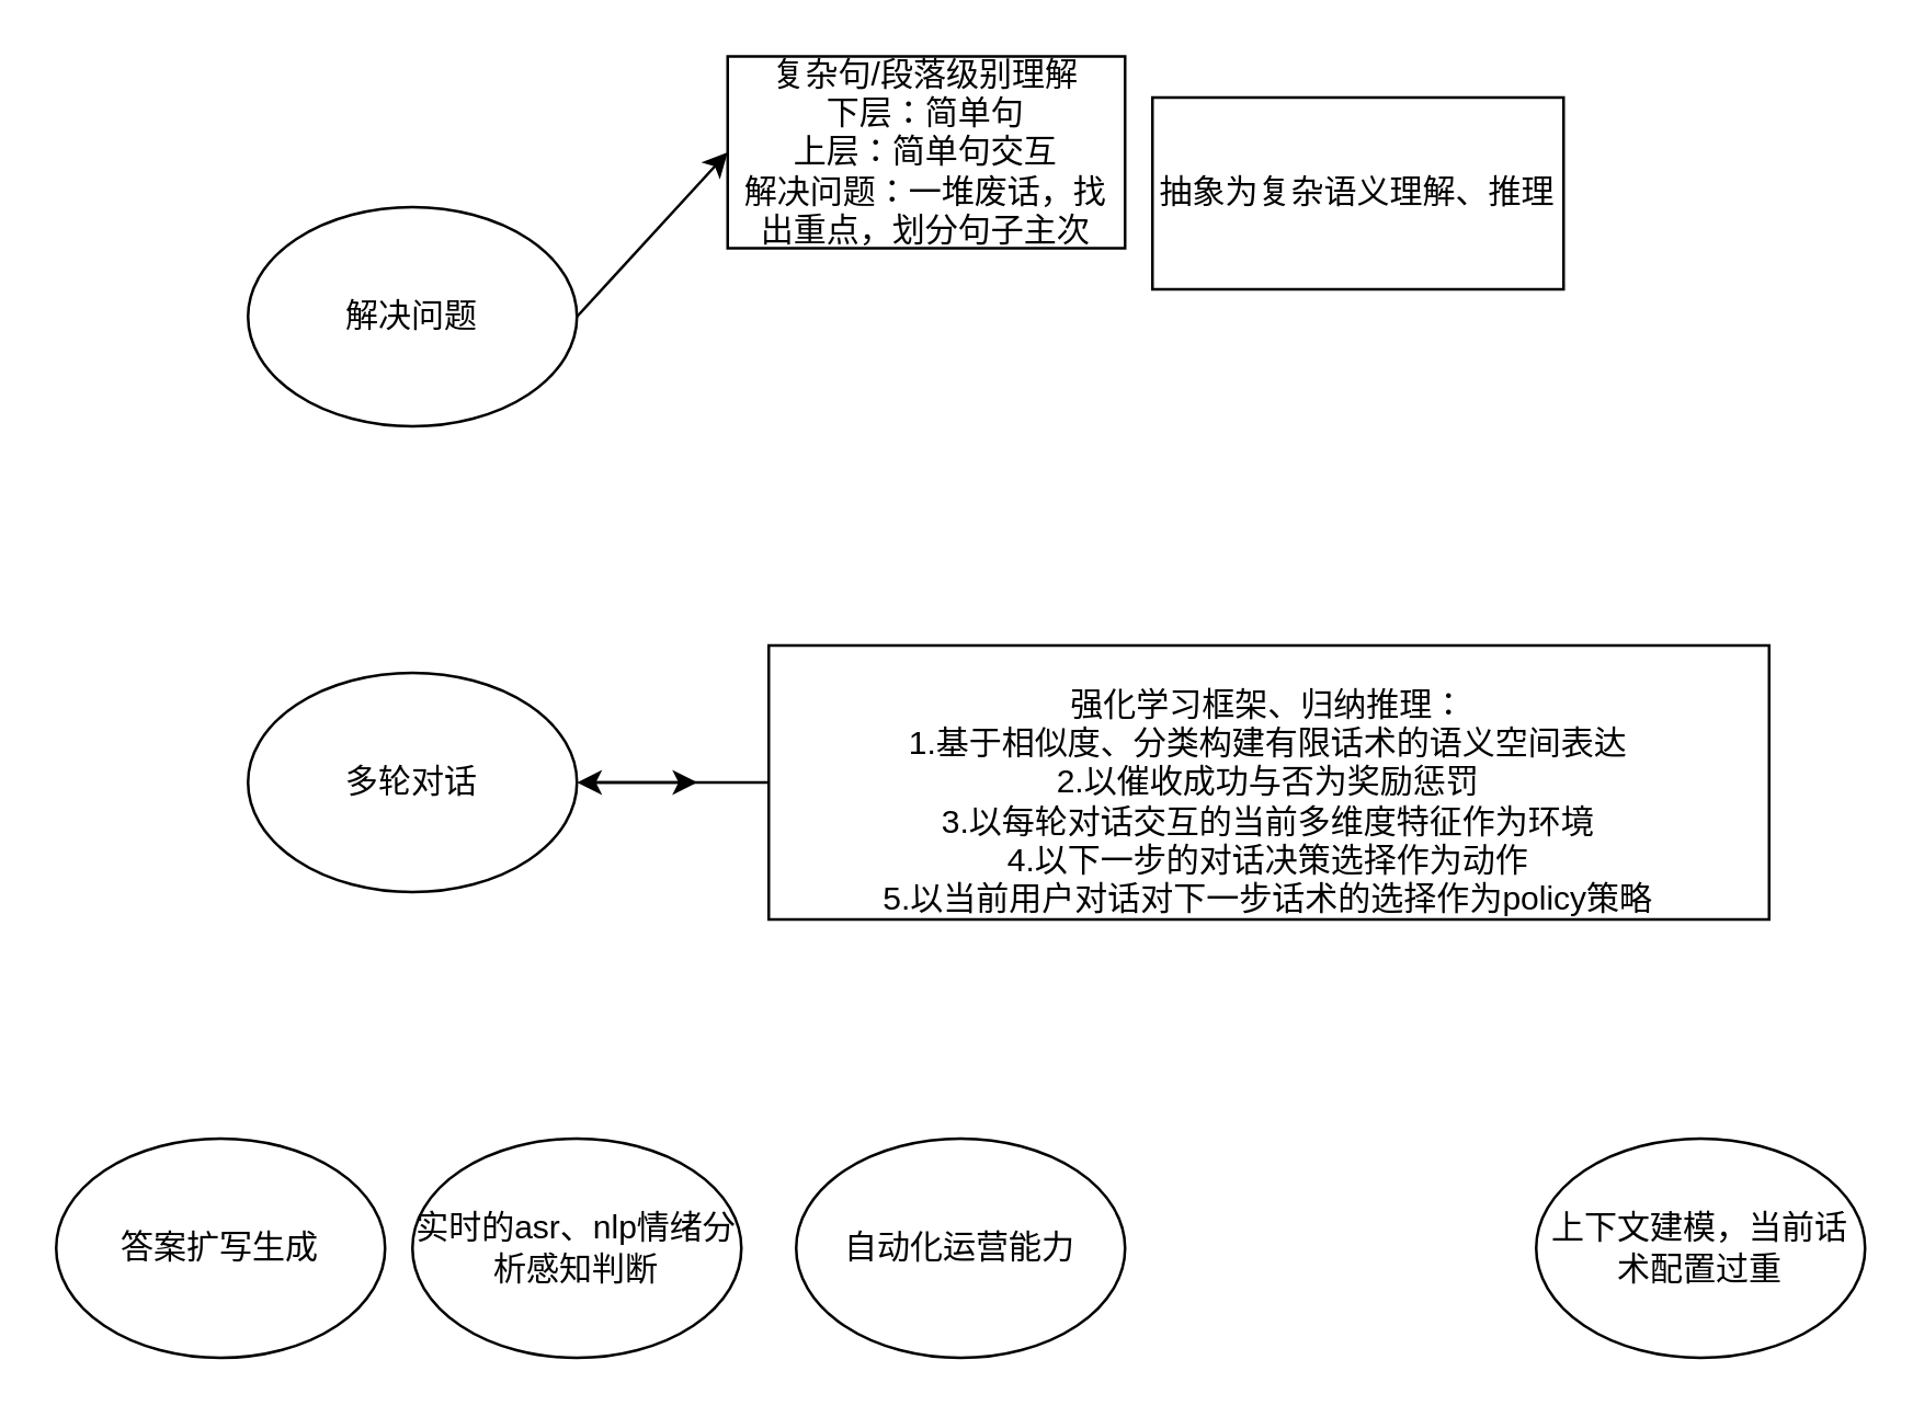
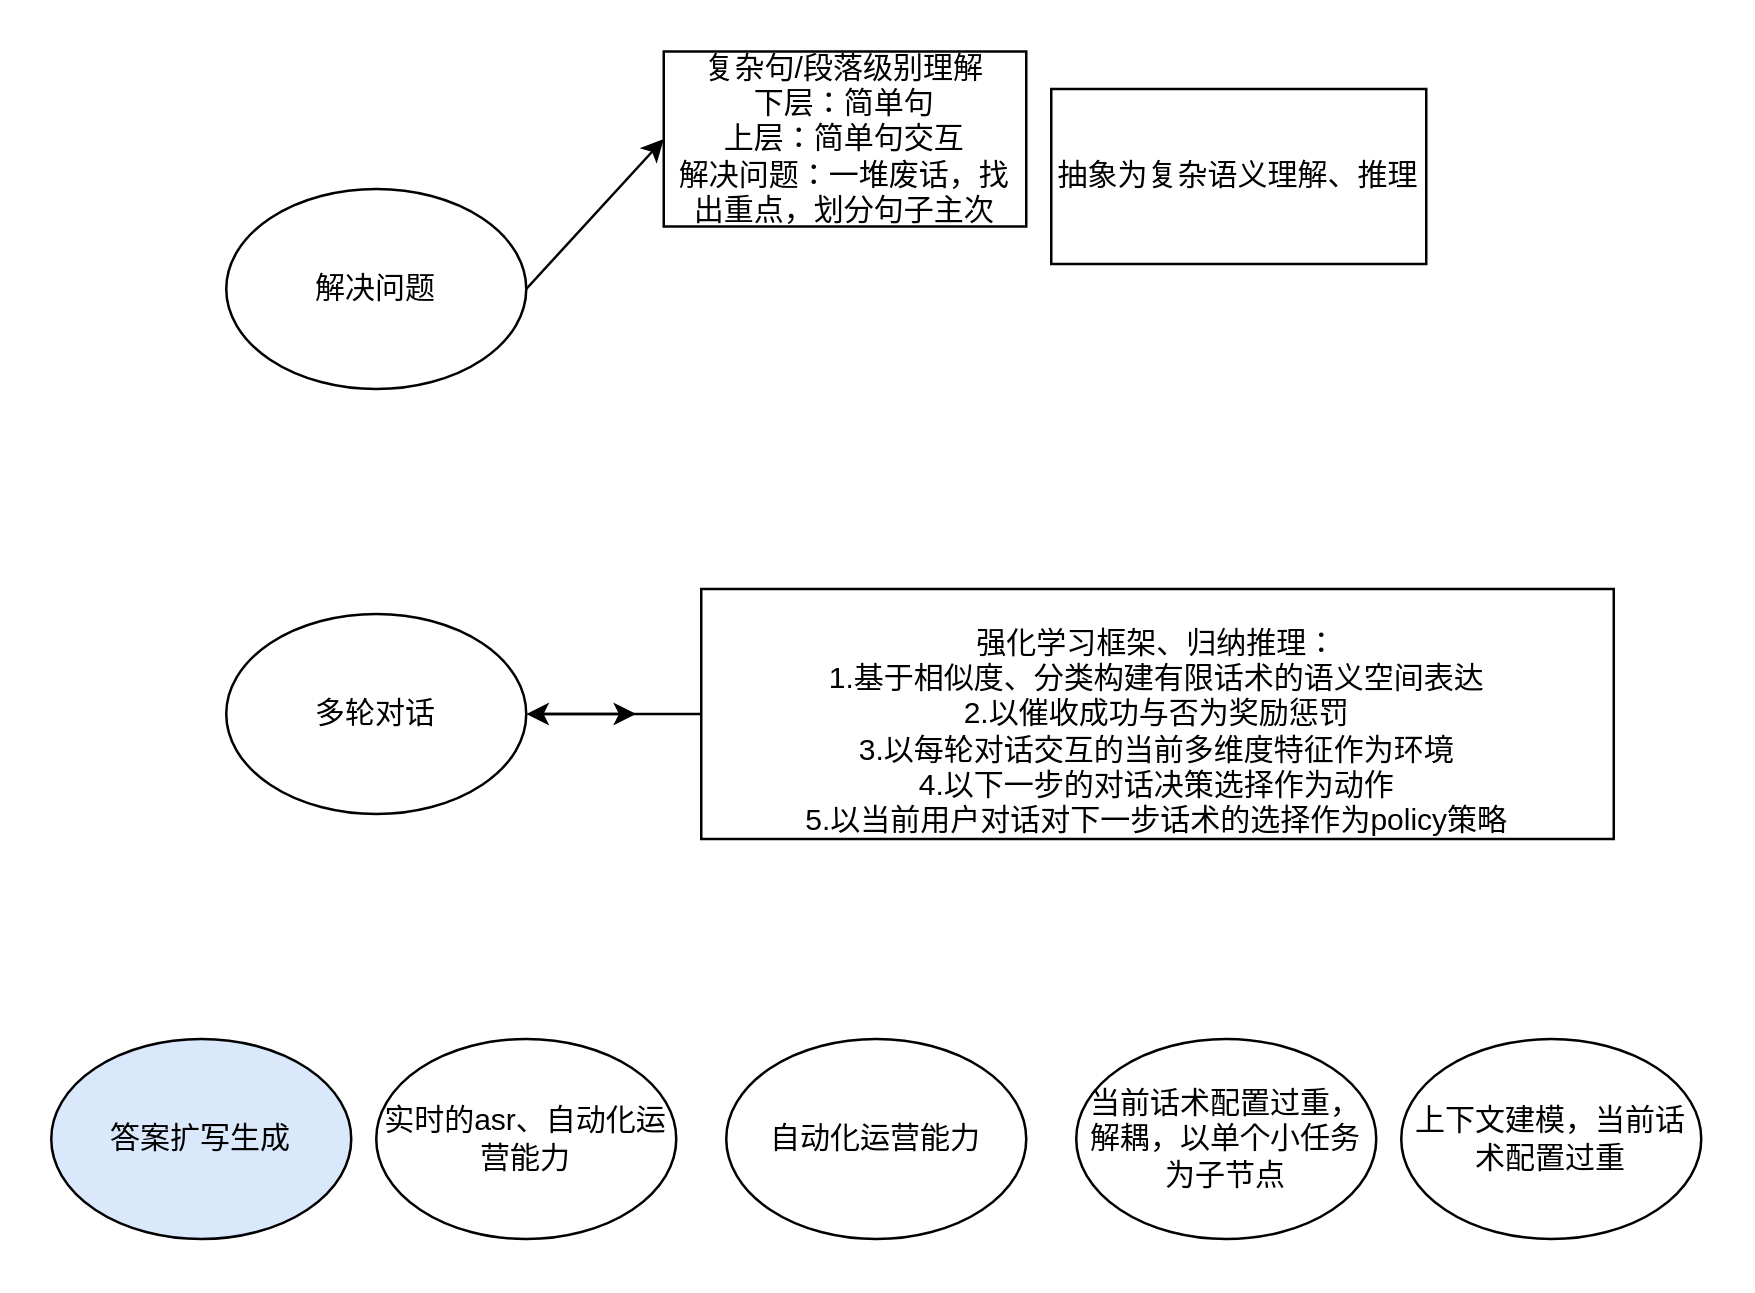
  <mxCell id="0" />
  <mxCell id="1" parent="0" />
  <mxCell id="2" value="解决问题" style="ellipse;whiteSpace=wrap;html=1;" vertex="1" parent="1"><mxGeometry x="90" y="75" width="120" height="80" as="geometry" /></mxCell>
  <mxCell id="3" value="复杂句/段落级别理解&lt;br&gt;下层：简单句&lt;br&gt;上层：简单句交互&lt;br&gt;解决问题：一堆废话，找出重点，划分句子主次" style="rounded=0;whiteSpace=wrap;html=1;" vertex="1" parent="1"><mxGeometry x="265" y="20" width="145" height="70" as="geometry" /></mxCell>
  <mxCell id="4" value="" style="endArrow=classic;html=1;entryX=0;entryY=0.5;entryDx=0;entryDy=0;" edge="1" parent="1" target="3"><mxGeometry width="50" height="50" relative="1" as="geometry"><mxPoint x="210" y="115" as="sourcePoint" /><mxPoint x="270" y="65" as="targetPoint" /></mxGeometry></mxCell>
  <mxCell id="5" value="抽象为复杂语义理解、推理" style="rounded=0;whiteSpace=wrap;html=1;" vertex="1" parent="1"><mxGeometry x="420" y="35" width="150" height="70" as="geometry" /></mxCell>
  <mxCell id="6" value="多轮对话" style="ellipse;whiteSpace=wrap;html=1;" vertex="1" parent="1"><mxGeometry x="90" y="245" width="120" height="80" as="geometry" /></mxCell>
- <mxCell id="7" value="答案扩写生成" style="ellipse;whiteSpace=wrap;html=1;" vertex="1" parent="1"><mxGeometry x="20" y="415" width="120" height="80" as="geometry" /></mxCell>
+ <mxCell id="7" value="答案扩写生成" style="ellipse;whiteSpace=wrap;html=1;fillColor=#dae8fc;" vertex="1" parent="1"><mxGeometry x="20" y="415" width="120" height="80" as="geometry" /></mxCell>
  <mxCell id="8" value="Text" style="text;html=1;strokeColor=none;fillColor=none;align=center;verticalAlign=middle;whiteSpace=wrap;rounded=0;" vertex="1" parent="1"><mxGeometry x="360" y="295" width="40" height="20" as="geometry" /></mxCell>
  <mxCell id="9" value="" style="edgeStyle=orthogonalEdgeStyle;rounded=0;orthogonalLoop=1;jettySize=auto;html=1;" edge="1" parent="1" source="10" target="6"><mxGeometry relative="1" as="geometry"><Array as="points"><mxPoint x="280" y="285" /><mxPoint x="280" y="285" /></Array></mxGeometry></mxCell>
  <mxCell id="10" value="&lt;br&gt;&lt;span&gt;强化学习框架、归纳推理：&lt;br&gt;1.基于相似度、分类构建有限话术的语义空间表达&lt;br&gt;2.&lt;/span&gt;&lt;span&gt;以催收成功与否为奖励惩罚&lt;/span&gt;&lt;br&gt;&lt;span&gt;3.以每轮对话交互的当前多维度特征作为环境&lt;/span&gt;&lt;br&gt;&lt;span&gt;4.以下一步的对话决策选择作为动作&lt;/span&gt;&lt;br&gt;&lt;span&gt;5.以当前用户对话对下一步话术的选择作为policy策略&lt;/span&gt;" style="rounded=0;whiteSpace=wrap;html=1;" vertex="1" parent="1"><mxGeometry x="280" y="235" width="365" height="100" as="geometry" /></mxCell>
  <mxCell id="11" value="" style="endArrow=classic;html=1;exitX=1;exitY=0.5;exitDx=0;exitDy=0;" edge="1" parent="1"><mxGeometry width="50" height="50" relative="1" as="geometry"><mxPoint x="214" y="285" as="sourcePoint" /><mxPoint x="254" y="285" as="targetPoint" /></mxGeometry></mxCell>
- <mxCell id="12" value="&lt;span&gt;实时的asr、nlp情绪分析感知判断&lt;/span&gt;" style="ellipse;whiteSpace=wrap;html=1;" vertex="1" parent="1"><mxGeometry x="150" y="415" width="120" height="80" as="geometry" /></mxCell>
+ <mxCell id="12" value="&lt;span&gt;实时的asr、自动化运营能力&lt;/span&gt;" style="ellipse;whiteSpace=wrap;html=1;" vertex="1" parent="1"><mxGeometry x="150" y="415" width="120" height="80" as="geometry" /></mxCell>
  <mxCell id="13" value="&lt;span&gt;自动化运营能力&lt;/span&gt;" style="ellipse;whiteSpace=wrap;html=1;" vertex="1" parent="1"><mxGeometry x="290" y="415" width="120" height="80" as="geometry" /></mxCell>
+ <mxCell id="14" value="当前话术配置过重，解耦，以单个小任务为子节点" style="ellipse;whiteSpace=wrap;html=1;" vertex="1" parent="1"><mxGeometry x="430" y="415" width="120" height="80" as="geometry" /></mxCell>
  <mxCell id="15" value="上下文建模，当前话术配置过重" style="ellipse;whiteSpace=wrap;html=1;" vertex="1" parent="1"><mxGeometry x="560" y="415" width="120" height="80" as="geometry" /></mxCell>
